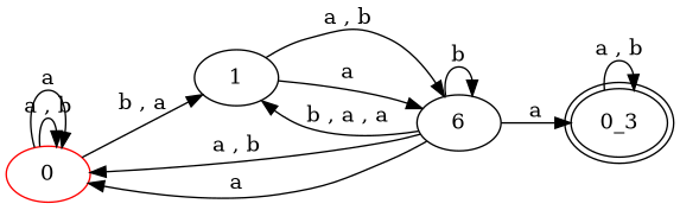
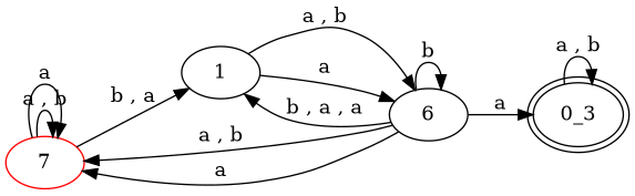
  digraph {
    rankdir=LR
-   n1 [color=red label=0]
+   n1 [color=red label=7]
    n2 [label=1]
    n3 [label=6]
    n4 [label="0_3" peripheries=2]
    n1 -> n1 [label="a , b"]
    n1 -> n1 [label=a]
    n1 -> n2 [label="b , a"]
    n2 -> n3 [label="a , b"]
    n2 -> n3 [label=a]
    n3 -> n1 [label="a , b"]
    n3 -> n1 [label=a]
    n3 -> n2 [label="b , a , a"]
    n3 -> n3 [label=b]
    n3 -> n4 [label=a]
    n4 -> n4 [label="a , b"]
  }
